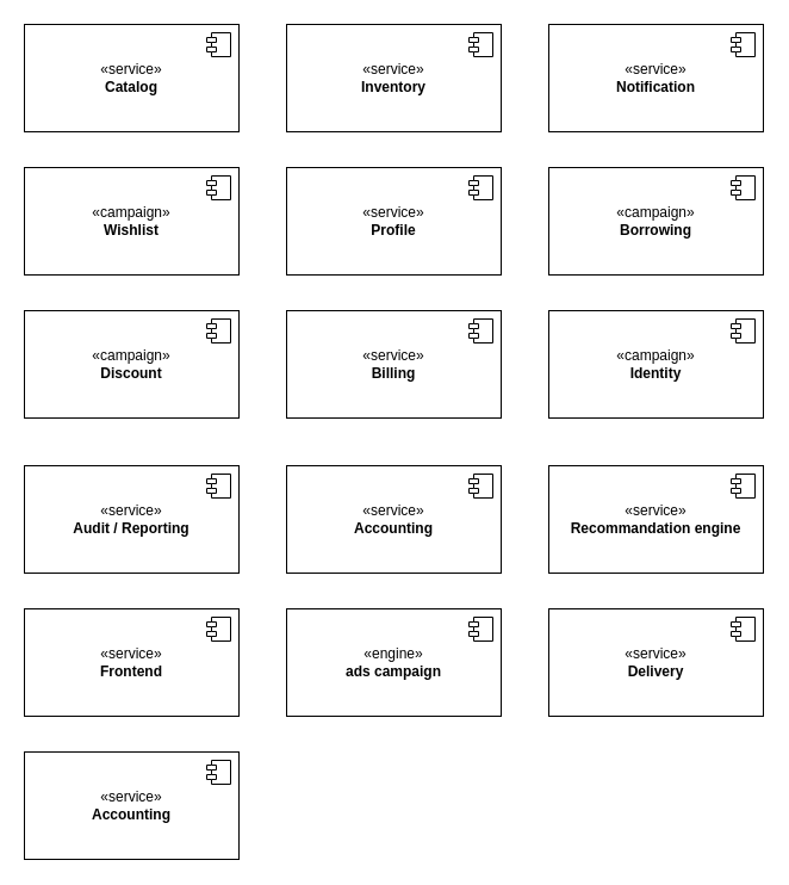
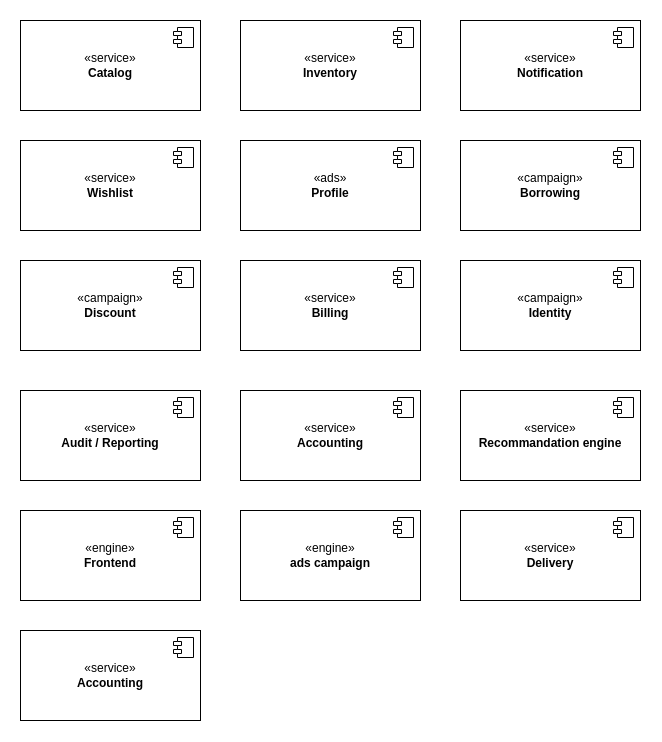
  <mxCell id="0" />
  <mxCell id="1" parent="0" />
  <mxCell id="2" value="«service»&lt;br style=&quot;border-color: var(--border-color);&quot;&gt;&lt;b style=&quot;border-color: var(--border-color);&quot;&gt;Catalog&lt;/b&gt;" style="html=1;dropTarget=0;whiteSpace=wrap;" vertex="1" parent="1"><mxGeometry x="20" y="20" width="180" height="90" as="geometry" /></mxCell>
  <mxCell id="3" value="" style="shape=module;jettyWidth=8;jettyHeight=4;" vertex="1" parent="2"><mxGeometry x="1" width="20" height="20" relative="1" as="geometry"><mxPoint x="-27" y="7" as="offset" /></mxGeometry></mxCell>
  <mxCell id="4" value="«service»&lt;br style=&quot;border-color: var(--border-color);&quot;&gt;&lt;b style=&quot;border-color: var(--border-color);&quot;&gt;Notification&lt;/b&gt;" style="html=1;dropTarget=0;whiteSpace=wrap;" vertex="1" parent="1"><mxGeometry x="460" y="20" width="180" height="90" as="geometry" /></mxCell>
  <mxCell id="5" value="" style="shape=module;jettyWidth=8;jettyHeight=4;" vertex="1" parent="4"><mxGeometry x="1" width="20" height="20" relative="1" as="geometry"><mxPoint x="-27" y="7" as="offset" /></mxGeometry></mxCell>
- <mxCell id="6" value="«service»&lt;br style=&quot;border-color: var(--border-color);&quot;&gt;&lt;b style=&quot;border-color: var(--border-color);&quot;&gt;Profile&lt;/b&gt;" style="html=1;dropTarget=0;whiteSpace=wrap;" vertex="1" parent="1"><mxGeometry x="240" y="140" width="180" height="90" as="geometry" /></mxCell>
+ <mxCell id="6" value="«ads»&lt;br style=&quot;border-color: var(--border-color);&quot;&gt;&lt;b style=&quot;border-color: var(--border-color);&quot;&gt;Profile&lt;/b&gt;" style="html=1;dropTarget=0;whiteSpace=wrap;" vertex="1" parent="1"><mxGeometry x="240" y="140" width="180" height="90" as="geometry" /></mxCell>
  <mxCell id="7" value="" style="shape=module;jettyWidth=8;jettyHeight=4;" vertex="1" parent="6"><mxGeometry x="1" width="20" height="20" relative="1" as="geometry"><mxPoint x="-27" y="7" as="offset" /></mxGeometry></mxCell>
- <mxCell id="8" value="«campaign»&lt;br style=&quot;border-color: var(--border-color);&quot;&gt;&lt;b style=&quot;border-color: var(--border-color);&quot;&gt;Wishlist&lt;/b&gt;" style="html=1;dropTarget=0;whiteSpace=wrap;" vertex="1" parent="1"><mxGeometry x="20" y="140" width="180" height="90" as="geometry" /></mxCell>
+ <mxCell id="8" value="«service»&lt;br style=&quot;border-color: var(--border-color);&quot;&gt;&lt;b style=&quot;border-color: var(--border-color);&quot;&gt;Wishlist&lt;/b&gt;" style="html=1;dropTarget=0;whiteSpace=wrap;" vertex="1" parent="1"><mxGeometry x="20" y="140" width="180" height="90" as="geometry" /></mxCell>
  <mxCell id="9" value="" style="shape=module;jettyWidth=8;jettyHeight=4;" vertex="1" parent="8"><mxGeometry x="1" width="20" height="20" relative="1" as="geometry"><mxPoint x="-27" y="7" as="offset" /></mxGeometry></mxCell>
  <mxCell id="10" value="«service»&lt;br style=&quot;border-color: var(--border-color);&quot;&gt;&lt;b style=&quot;border-color: var(--border-color);&quot;&gt;Billing&lt;/b&gt;" style="html=1;dropTarget=0;whiteSpace=wrap;" vertex="1" parent="1"><mxGeometry x="240" y="260" width="180" height="90" as="geometry" /></mxCell>
  <mxCell id="11" value="" style="shape=module;jettyWidth=8;jettyHeight=4;" vertex="1" parent="10"><mxGeometry x="1" width="20" height="20" relative="1" as="geometry"><mxPoint x="-27" y="7" as="offset" /></mxGeometry></mxCell>
  <mxCell id="12" value="«service»&lt;br style=&quot;border-color: var(--border-color);&quot;&gt;&lt;b style=&quot;border-color: var(--border-color);&quot;&gt;Accounting&lt;/b&gt;" style="html=1;dropTarget=0;whiteSpace=wrap;" vertex="1" parent="1"><mxGeometry x="240" y="390" width="180" height="90" as="geometry" /></mxCell>
  <mxCell id="13" value="" style="shape=module;jettyWidth=8;jettyHeight=4;" vertex="1" parent="12"><mxGeometry x="1" width="20" height="20" relative="1" as="geometry"><mxPoint x="-27" y="7" as="offset" /></mxGeometry></mxCell>
  <mxCell id="14" value="«service»&lt;br style=&quot;border-color: var(--border-color);&quot;&gt;&lt;b style=&quot;border-color: var(--border-color);&quot;&gt;Inventory&lt;/b&gt;" style="html=1;dropTarget=0;whiteSpace=wrap;" vertex="1" parent="1"><mxGeometry x="240" y="20" width="180" height="90" as="geometry" /></mxCell>
  <mxCell id="15" value="" style="shape=module;jettyWidth=8;jettyHeight=4;" vertex="1" parent="14"><mxGeometry x="1" width="20" height="20" relative="1" as="geometry"><mxPoint x="-27" y="7" as="offset" /></mxGeometry></mxCell>
  <mxCell id="16" value="«campaign»&lt;br style=&quot;border-color: var(--border-color);&quot;&gt;&lt;b style=&quot;border-color: var(--border-color);&quot;&gt;Borrowing&lt;/b&gt;" style="html=1;dropTarget=0;whiteSpace=wrap;" vertex="1" parent="1"><mxGeometry x="460" y="140" width="180" height="90" as="geometry" /></mxCell>
  <mxCell id="17" value="" style="shape=module;jettyWidth=8;jettyHeight=4;" vertex="1" parent="16"><mxGeometry x="1" width="20" height="20" relative="1" as="geometry"><mxPoint x="-27" y="7" as="offset" /></mxGeometry></mxCell>
  <mxCell id="18" value="«campaign»&lt;br style=&quot;border-color: var(--border-color);&quot;&gt;&lt;b style=&quot;border-color: var(--border-color);&quot;&gt;Discount&lt;/b&gt;" style="html=1;dropTarget=0;whiteSpace=wrap;" vertex="1" parent="1"><mxGeometry x="20" y="260" width="180" height="90" as="geometry" /></mxCell>
  <mxCell id="19" value="" style="shape=module;jettyWidth=8;jettyHeight=4;" vertex="1" parent="18"><mxGeometry x="1" width="20" height="20" relative="1" as="geometry"><mxPoint x="-27" y="7" as="offset" /></mxGeometry></mxCell>
  <mxCell id="20" value="«service»&lt;br style=&quot;border-color: var(--border-color);&quot;&gt;&lt;b style=&quot;border-color: var(--border-color);&quot;&gt;Audit / Reporting&lt;/b&gt;" style="html=1;dropTarget=0;whiteSpace=wrap;" vertex="1" parent="1"><mxGeometry x="20" y="390" width="180" height="90" as="geometry" /></mxCell>
  <mxCell id="21" value="" style="shape=module;jettyWidth=8;jettyHeight=4;" vertex="1" parent="20"><mxGeometry x="1" width="20" height="20" relative="1" as="geometry"><mxPoint x="-27" y="7" as="offset" /></mxGeometry></mxCell>
- <mxCell id="22" value="«service»&lt;br style=&quot;border-color: var(--border-color);&quot;&gt;&lt;b style=&quot;border-color: var(--border-color);&quot;&gt;Frontend&lt;/b&gt;" style="html=1;dropTarget=0;whiteSpace=wrap;" vertex="1" parent="1"><mxGeometry x="20" y="510" width="180" height="90" as="geometry" /></mxCell>
+ <mxCell id="22" value="«engine»&lt;br style=&quot;border-color: var(--border-color);&quot;&gt;&lt;b style=&quot;border-color: var(--border-color);&quot;&gt;Frontend&lt;/b&gt;" style="html=1;dropTarget=0;whiteSpace=wrap;" vertex="1" parent="1"><mxGeometry x="20" y="510" width="180" height="90" as="geometry" /></mxCell>
  <mxCell id="23" value="" style="shape=module;jettyWidth=8;jettyHeight=4;" vertex="1" parent="22"><mxGeometry x="1" width="20" height="20" relative="1" as="geometry"><mxPoint x="-27" y="7" as="offset" /></mxGeometry></mxCell>
  <mxCell id="24" value="«campaign»&lt;br style=&quot;border-color: var(--border-color);&quot;&gt;&lt;b style=&quot;border-color: var(--border-color);&quot;&gt;Identity&lt;/b&gt;" style="html=1;dropTarget=0;whiteSpace=wrap;" vertex="1" parent="1"><mxGeometry x="460" y="260" width="180" height="90" as="geometry" /></mxCell>
  <mxCell id="25" value="" style="shape=module;jettyWidth=8;jettyHeight=4;" vertex="1" parent="24"><mxGeometry x="1" width="20" height="20" relative="1" as="geometry"><mxPoint x="-27" y="7" as="offset" /></mxGeometry></mxCell>
  <mxCell id="26" value="«service»&lt;br style=&quot;border-color: var(--border-color);&quot;&gt;&lt;b style=&quot;border-color: var(--border-color);&quot;&gt;Recommandation engine&lt;/b&gt;" style="html=1;dropTarget=0;whiteSpace=wrap;" vertex="1" parent="1"><mxGeometry x="460" y="390" width="180" height="90" as="geometry" /></mxCell>
  <mxCell id="27" value="" style="shape=module;jettyWidth=8;jettyHeight=4;" vertex="1" parent="26"><mxGeometry x="1" width="20" height="20" relative="1" as="geometry"><mxPoint x="-27" y="7" as="offset" /></mxGeometry></mxCell>
  <mxCell id="28" value="«engine»&lt;br style=&quot;border-color: var(--border-color);&quot;&gt;&lt;b style=&quot;border-color: var(--border-color);&quot;&gt;ads campaign&lt;/b&gt;" style="html=1;dropTarget=0;whiteSpace=wrap;" vertex="1" parent="1"><mxGeometry x="240" y="510" width="180" height="90" as="geometry" /></mxCell>
  <mxCell id="29" value="" style="shape=module;jettyWidth=8;jettyHeight=4;" vertex="1" parent="28"><mxGeometry x="1" width="20" height="20" relative="1" as="geometry"><mxPoint x="-27" y="7" as="offset" /></mxGeometry></mxCell>
  <mxCell id="30" value="«service»&lt;br style=&quot;border-color: var(--border-color);&quot;&gt;&lt;b style=&quot;border-color: var(--border-color);&quot;&gt;Delivery&lt;/b&gt;" style="html=1;dropTarget=0;whiteSpace=wrap;" vertex="1" parent="1"><mxGeometry x="460" y="510" width="180" height="90" as="geometry" /></mxCell>
  <mxCell id="31" value="" style="shape=module;jettyWidth=8;jettyHeight=4;" vertex="1" parent="30"><mxGeometry x="1" width="20" height="20" relative="1" as="geometry"><mxPoint x="-27" y="7" as="offset" /></mxGeometry></mxCell>
  <mxCell id="32" value="«service»&lt;br style=&quot;border-color: var(--border-color);&quot;&gt;&lt;b style=&quot;border-color: var(--border-color);&quot;&gt;Accounting&lt;/b&gt;" style="html=1;dropTarget=0;whiteSpace=wrap;" vertex="1" parent="1"><mxGeometry x="20" y="630" width="180" height="90" as="geometry" /></mxCell>
  <mxCell id="33" value="" style="shape=module;jettyWidth=8;jettyHeight=4;" vertex="1" parent="32"><mxGeometry x="1" width="20" height="20" relative="1" as="geometry"><mxPoint x="-27" y="7" as="offset" /></mxGeometry></mxCell>
